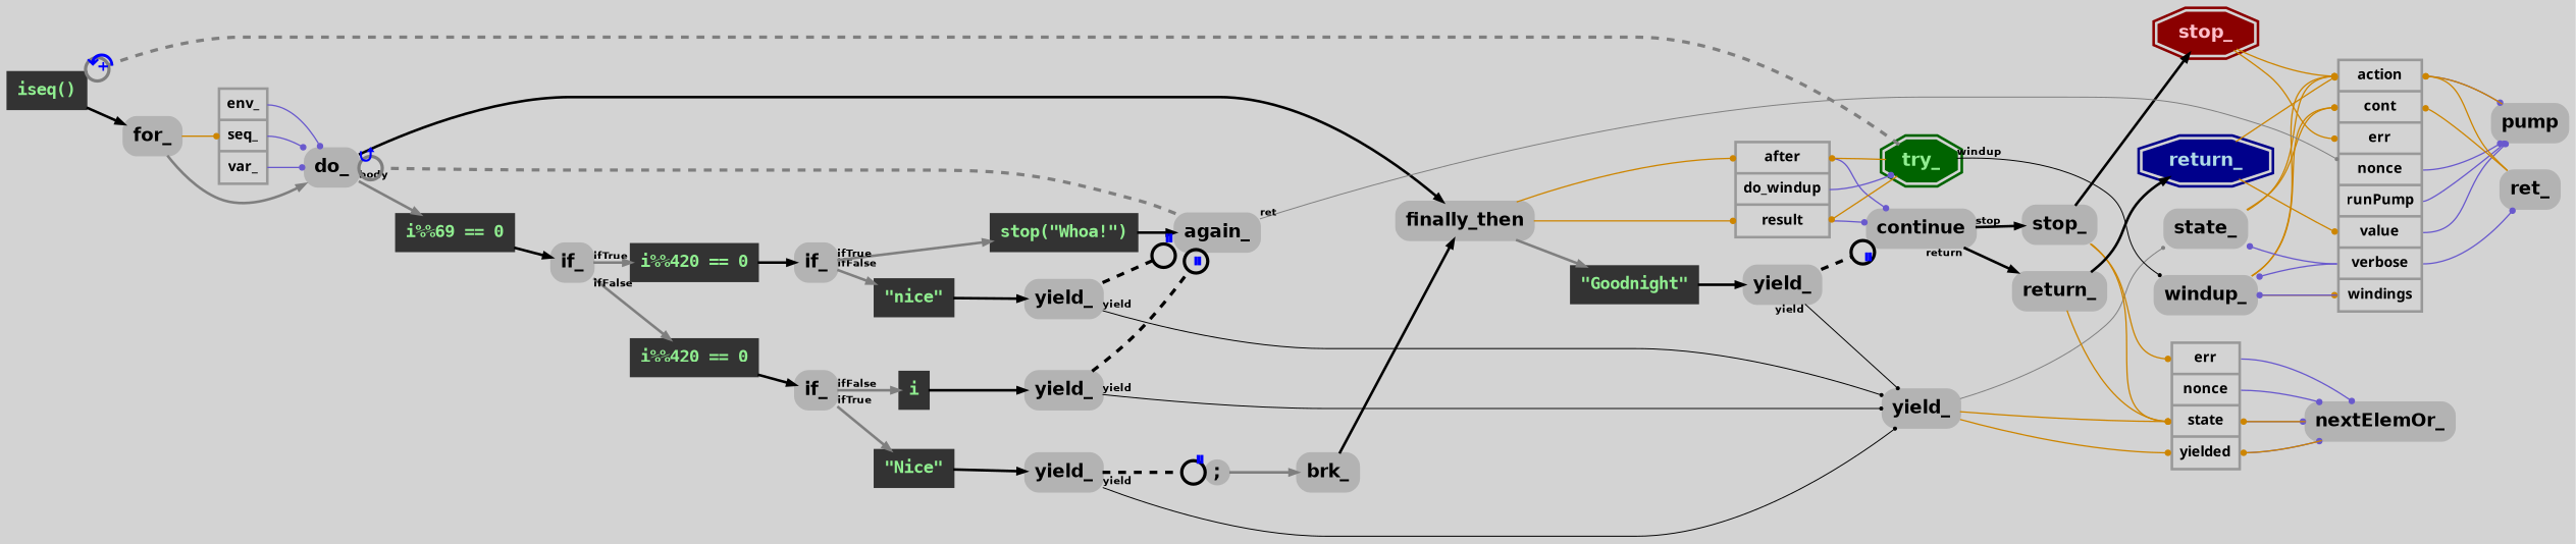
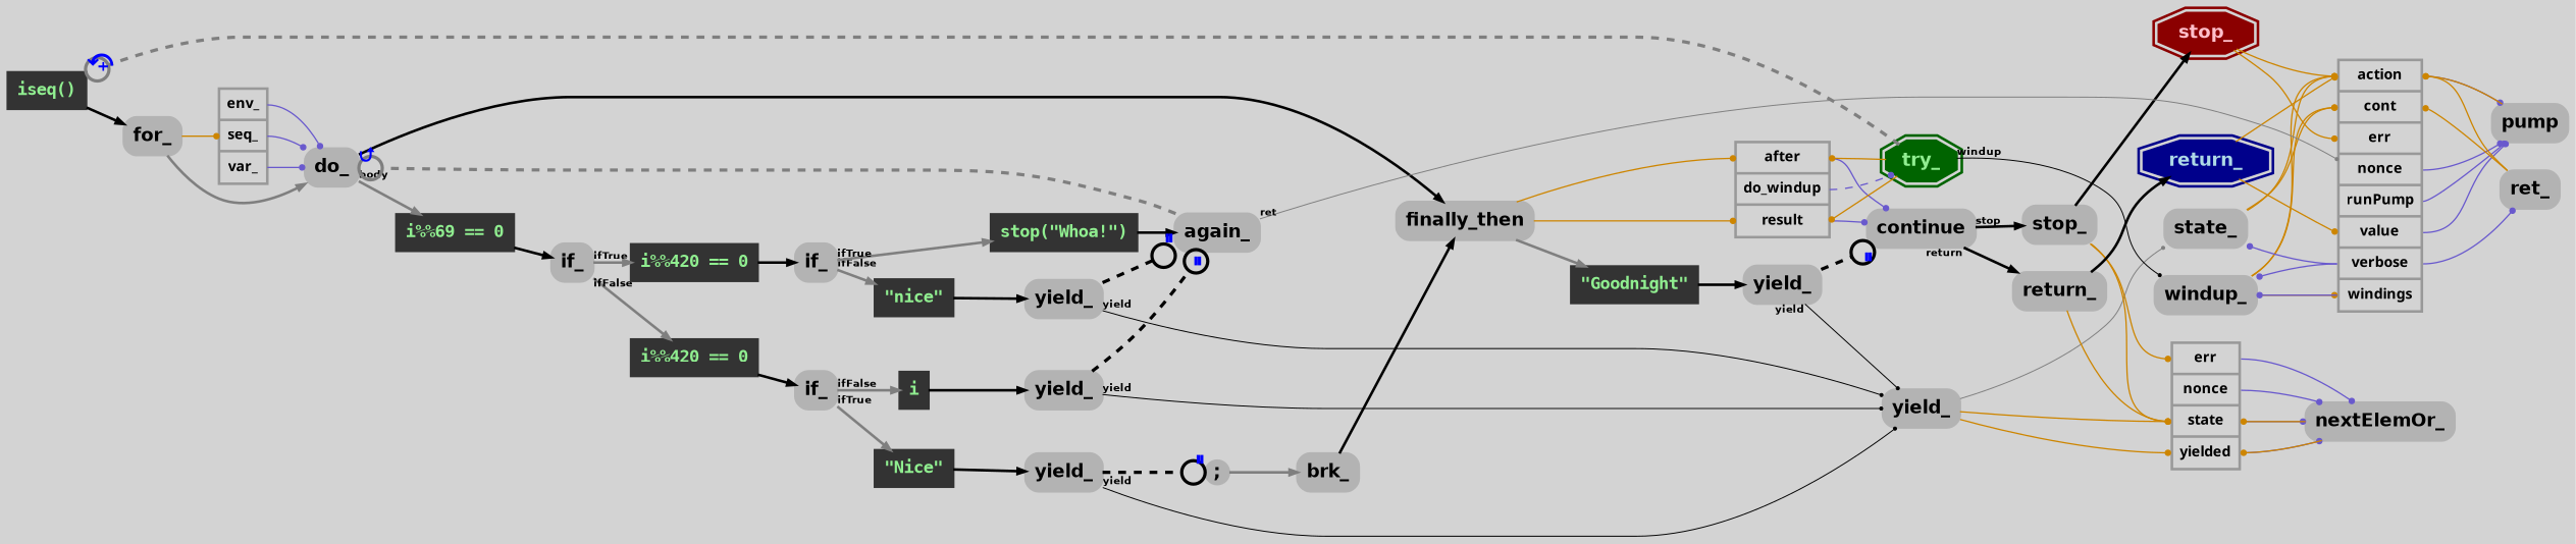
  digraph {
    bgcolor=lightgray
    clusterrank=local
    concentrate=false
    fontname="DejaVu Sans Mono Book"
    fontsize=14
    labeljust=l
    newrank=true
    nodesep=0.3
    packmode=clust
    rankdir=LR
    ranksep=0.4
    node [bgcolor=white color=gray70 fontname="DejaVu Sans Bold" margin="0.1,0.1" penwidth=2 shape=box style="filled,rounded"]
    edge [arrowhead=dot arrowsize=0.5 color=black concentrate=true fontname="DejaVu Sans Bold" fontsize=8 penwidth=1 constrain=false]
    n1 [color=gray20 fontcolor=lightgreen fontname="DejaVu Sans Mono Bold" fontsize=13 height=0.2 label="iseq()" labeljust=l nojustify=true style=filled width=0.2]
    n2 [height=0.2 label=for_ width=0.2]
    n3 [height=0.2 label=do_ width=0.2]
    n4 [color=gray60 fontname="DevaVu Sans Mono Bold" fontsize=11 height=0.2 label="<env_>env_|<seq_>seq_|<var_>var_" margin=0.08 shape=record width=0.2 style=""]
    n5 [color=gray20 fontcolor=lightgreen fontname="DejaVu Sans Mono Bold" fontsize=13 height=0.2 label="\"Goodnight\"" labeljust=l nojustify=true style=filled width=0.2]
    n6 [height=0.2 label=yield_ width=0.2]
    n7 [height=0.2 label=continue width=0.2]
    n8 [height=0.2 label=yield_ width=0.2]
    n9 [height=0.2 label=stop_ width=0.2]
    n10 [height=0.2 label=return_ width=0.2]
    n11 [color=gray60 fontname="DevaVu Sans Mono Bold" fontsize=11 height=0.2 label="<err>err|<nonce>nonce|<state>state|<yielded>yielded" margin=0.08 shape=record width=0.2 style=""]
    n12 [height=0.2 label=state_ width=0.2]
    n13 [height=0.2 label=finally_then width=0.2]
    n14 [color=gray60 fontname="DevaVu Sans Mono Bold" fontsize=11 height=0.2 label="<after>after|<do_windup>do_windup|<result>result" margin=0.08 shape=record width=0.2 style=""]
    n15 [color=darkgreen fixedsize=false fontcolor=lightgreen height=0.2 label=try_ margin="0,0" shape=doubleoctagon style=filled width=0.2]
    n16 [color=darkred fixedsize=false fontcolor=pink height=0.2 label=stop_ margin="0,0" shape=doubleoctagon style=filled width=0.2]
    n17 [color=darkblue fixedsize=false fontcolor=lightblue height=0.2 label=return_ margin="0,0" shape=doubleoctagon style=filled width=0.2]
    n18 [height=0.2 label=windup_ width=0.2]
    n19 [color=gray60 fontname="DevaVu Sans Mono Bold" fontsize=11 height=0.2 label="<action>action|<cont>cont|<err>err|<nonce>nonce|<runPump>runPump|<value>value|<verbose>verbose|<windings>windings" margin=0.08 shape=record width=0.2 style=""]
    n20 [height=0.2 label=nextElemOr_ width=0.2]
    n21 [color=gray20 fontcolor=lightgreen fontname="DejaVu Sans Mono Bold" fontsize=13 height=0.2 label="i%%69 == 0" labeljust=l nojustify=true style=filled width=0.2]
    n22 [height=0.2 label=if_ width=0.2]
    n23 [color=gray20 fontcolor=lightgreen fontname="DejaVu Sans Mono Bold" fontsize=13 height=0.2 label="i%%420 == 0" labeljust=l nojustify=true style=filled width=0.2]
    n24 [color=gray20 fontcolor=lightgreen fontname="DejaVu Sans Mono Bold" fontsize=13 height=0.2 label="i%%420 == 0" labeljust=l nojustify=true style=filled width=0.2]
    n25 [height=0.2 label=if_ width=0.2]
    n26 [height=0.2 label=if_ width=0.2]
    n27 [color=gray20 fontcolor=lightgreen fontname="DejaVu Sans Mono Bold" fontsize=13 height=0.2 label=i labeljust=l nojustify=true style=filled width=0.2]
    n28 [color=gray20 fontcolor=lightgreen fontname="DejaVu Sans Mono Bold" fontsize=13 height=0.2 label="\"Nice\"" labeljust=l nojustify=true style=filled width=0.2]
    n29 [height=0.2 label=yield_ width=0.2]
    n30 [height=0.2 label=yield_ width=0.2]
    n31 [height=0.2 label=again_ width=0.2]
    n32 [fixedsize=true height=0.25 label=";" shape=circle style=filled width=0.25]
    n33 [height=0.2 label=brk_ width=0.2]
    n34 [height=0.2 label=ret_ width=0.2]
    n35 [color=gray20 fontcolor=lightgreen fontname="DejaVu Sans Mono Bold" fontsize=13 height=0.2 label="\"nice\"" labeljust=l nojustify=true style=filled width=0.2]
    n36 [color=gray20 fontcolor=lightgreen fontname="DejaVu Sans Mono Bold" fontsize=13 height=0.2 label="stop(\"Whoa!\")" labeljust=l nojustify=true style=filled width=0.2]
    n37 [height=0.2 label=yield_ width=0.2]
    n38 [height=0.2 label=pump width=0.2]
    n1 -> n2 [arrowhead=normal arrowsize=0.6 penwidth=2 constrain=""]
    n2 -> n3 [arrowhead=normal arrowsize=0.6 color=gray50 penwidth=2 constrain=""]
    n2 -> n4 [color=orange3 headport=seq_]
    n3 -> n13 [arrowhead=normal arrowsize=0.6 penwidth=2 constrain=""]
    n3 -> n21 [arrowhead=normal arrowsize=0.6 color=gray50 penwidth=2 taillabel=body constrain=""]
    n4 -> n3 [color=slateblue3 tailport=env_]
    n4 -> n3 [color=slateblue3 tailport=seq_]
    n4 -> n3 [color=slateblue3 tailport=var_]
    n5 -> n6 [arrowhead=normal arrowsize=0.6 penwidth=2 constrain=""]
    n6 -> n7 [arrowhead=odot arrowsize=2.25 concentrate=false fontcolor=blue fontsize=15 headlabel="⏸" labelangle=0 labeldistance=0.8 penwidth=2.5 style=dashed taillabel=" "]
    n6 -> n8 [arrowsize=0.3 penwidth=0.75 taillabel=yield]
    n7 -> n9 [arrowhead=normal arrowsize=0.6 penwidth=2 taillabel=stop constrain=""]
    n7 -> n10 [arrowhead=normal arrowsize=0.6 penwidth=2 taillabel=return constrain=""]
    n8 -> n11 [color=orange3 headport=state]
    n8 -> n11 [color=orange3 headport=yielded]
    n8 -> n12 [arrowsize=0.3 color=gray50 penwidth=0.75]
    n9 -> n11 [color=orange3 headport=err]
    n9 -> n11 [color=orange3 headport=state]
    n9 -> n16 [arrowhead=normal arrowsize=0.6 penwidth=2 constrain=""]
    n10 -> n11 [color=orange3 headport=state]
    n10 -> n17 [arrowhead=normal arrowsize=0.6 penwidth=2 constrain=""]
    n11 -> n20 [color=slateblue3 tailport=err]
    n11 -> n20 [color=slateblue3 tailport=nonce]
    n11 -> n20 [color=slateblue3 tailport=state]
    n11 -> n20 [color=slateblue3 tailport=yielded]
    n12 -> n19 [color=orange3 headport=action]
    n12 -> n19 [color=orange3 headport=cont]
    n13 -> n5 [arrowhead=normal arrowsize=0.6 color=gray50 penwidth=2 constrain=""]
    n13 -> n14 [color=orange3 headport=after]
    n13 -> n14 [color=orange3 headport=result]
    n14 -> n7 [color=slateblue3 tailport=after]
    n14 -> n7 [color=slateblue3 tailport=result]
-   n14 -> n15 [color=slateblue3 tailport=do_windup]
+   n14 -> n15 [color=slateblue3 tailport=do_windup style=dashed]
    n15 -> n1 [arrowhead=odot arrowsize=2.25 color=gray50 concentrate=false fontcolor=blue fontsize=20 headlabel="⤽" labelangle=0 labeldistance=0.9 penwidth=2.5 style=dashed taillabel=" "]
    n15 -> n14 [color=orange3 headport=after]
    n15 -> n14 [color=orange3 headport=result]
    n15 -> n18 [arrowsize=0.3 penwidth=0.75 taillabel=windup]
    n16 -> n19 [color=orange3 headport=action]
    n16 -> n19 [color=orange3 headport=err]
    n17 -> n19 [color=orange3 headport=action]
    n17 -> n19 [color=orange3 headport=value]
    n18 -> n19 [color=orange3 headport=action]
    n18 -> n19 [color=orange3 headport=cont]
    n18 -> n19 [color=orange3 headport=windings]
    n19 -> n12 [color=slateblue3 tailport=verbose]
    n19 -> n18 [color=slateblue3 tailport=verbose]
    n19 -> n18 [color=slateblue3 tailport=windings]
    n19 -> n34 [color=slateblue3 tailport=verbose]
    n19 -> n38 [color=slateblue3 tailport=action]
    n19 -> n38 [color=slateblue3 tailport=nonce]
    n19 -> n38 [color=slateblue3 tailport=runPump]
    n19 -> n38 [color=slateblue3 tailport=value]
    n20 -> n11 [color=orange3 headport=state]
    n20 -> n11 [color=orange3 headport=yielded]
    n21 -> n22 [arrowhead=normal arrowsize=0.6 penwidth=2 constrain=""]
    n22 -> n23 [arrowhead=normal arrowsize=0.6 color=gray50 penwidth=2 taillabel=ifFalse constrain=""]
    n22 -> n24 [arrowhead=normal arrowsize=0.6 color=gray50 penwidth=2 taillabel=ifTrue constrain=""]
    n23 -> n25 [arrowhead=normal arrowsize=0.6 penwidth=2 constrain=""]
    n24 -> n26 [arrowhead=normal arrowsize=0.6 penwidth=2 constrain=""]
    n25 -> n27 [arrowhead=normal arrowsize=0.6 color=gray50 penwidth=2 taillabel=ifFalse constrain=""]
    n25 -> n28 [arrowhead=normal arrowsize=0.6 color=gray50 penwidth=2 taillabel=ifTrue constrain=""]
    n26 -> n35 [arrowhead=normal arrowsize=0.6 color=gray50 penwidth=2 taillabel=ifFalse constrain=""]
    n26 -> n36 [arrowhead=normal arrowsize=0.6 color=gray50 penwidth=2 taillabel=ifTrue constrain=""]
    n27 -> n29 [arrowhead=normal arrowsize=0.6 penwidth=2 constrain=""]
    n28 -> n30 [arrowhead=normal arrowsize=0.6 penwidth=2 constrain=""]
    n29 -> n8 [arrowsize=0.3 penwidth=0.75 taillabel=yield]
    n29 -> n31 [arrowhead=odot arrowsize=2.25 concentrate=false fontcolor=blue fontsize=15 headlabel="⏸" labelangle=0 labeldistance=0.8 penwidth=2.5 style=dashed taillabel=" "]
    n30 -> n8 [arrowsize=0.3 penwidth=0.75 taillabel=yield]
    n30 -> n32 [arrowhead=odot arrowsize=2.25 concentrate=false fontcolor=blue fontsize=15 headlabel="⏸" labelangle=0 labeldistance=0.8 penwidth=2.5 style=dashed taillabel=" "]
    n31 -> n3 [arrowhead=odot arrowsize=2.25 color=gray50 concentrate=false fontcolor=blue fontsize=15 headlabel="⮍" labelangle=0 labeldistance=0.9 penwidth=2.5 style=dashed taillabel=" "]
    n31 -> n19 [arrowsize=0.3 color=gray50 penwidth=0.75 taillabel=ret]
    n32 -> n33 [arrowhead=normal arrowsize=0.6 color=gray50 penwidth=2 constrain=""]
    n33 -> n13 [arrowhead=normal arrowsize=0.6 penwidth=2 constrain=""]
    n34 -> n19 [color=orange3 headport=action]
    n34 -> n19 [color=orange3 headport=cont]
    n35 -> n37 [arrowhead=normal arrowsize=0.6 penwidth=2 constrain=""]
    n36 -> n31 [arrowhead=normal arrowsize=0.6 penwidth=2 constrain=""]
    n37 -> n8 [arrowsize=0.3 penwidth=0.75 taillabel=yield]
    n37 -> n31 [arrowhead=odot arrowsize=2.25 concentrate=false fontcolor=blue fontsize=15 headlabel="⏸" labelangle=0 labeldistance=0.8 penwidth=2.5 style=dashed taillabel=" "]
    n38 -> n19 [color=orange3 headport=action]
  }
